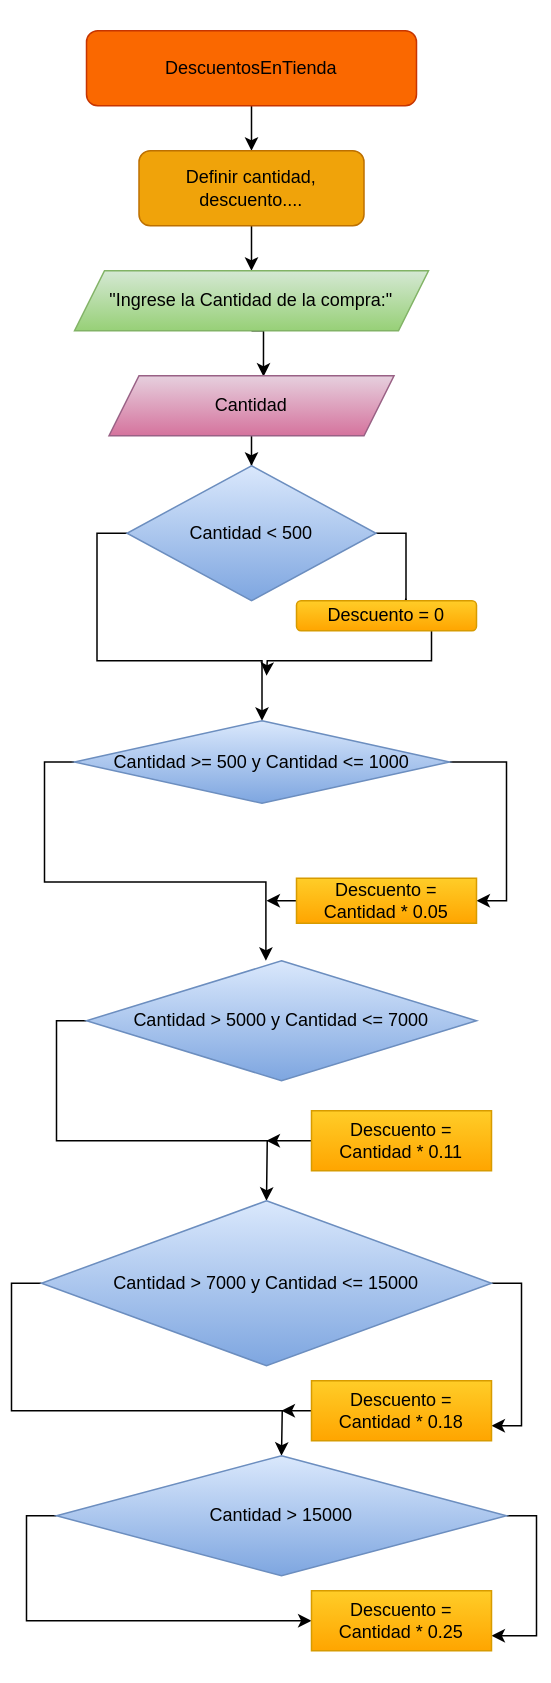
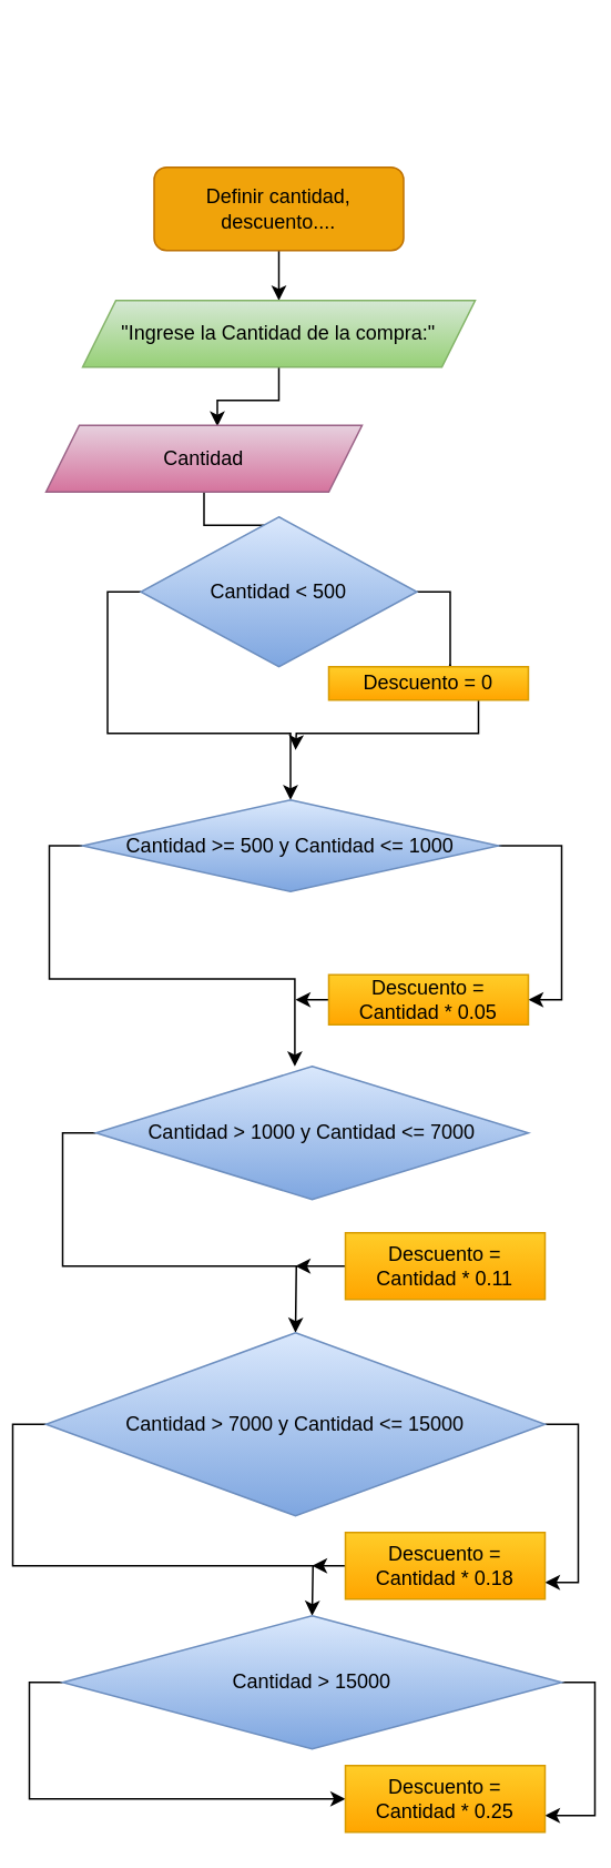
  <mxCell id="0" />
  <mxCell id="1" parent="0" />
- <mxCell id="2" style="edgeStyle=orthogonalEdgeStyle;rounded=0;orthogonalLoop=1;jettySize=auto;html=1;exitX=0.5;exitY=1;exitDx=0;exitDy=0;" edge="1" parent="1" source="3" target="5"><mxGeometry relative="1" as="geometry" /></mxCell>
- <mxCell id="3" value="&lt;font style=&quot;vertical-align: inherit;&quot;&gt;&lt;font style=&quot;vertical-align: inherit;&quot;&gt;DescuentosEnTienda&lt;/font&gt;&lt;/font&gt;" style="rounded=1;whiteSpace=wrap;html=1;fillColor=#fa6800;strokeColor=#C73500;fontColor=#000000;" vertex="1" parent="1"><mxGeometry x="50" y="20" width="220" height="50" as="geometry" /></mxCell>
  <mxCell id="4" style="edgeStyle=orthogonalEdgeStyle;rounded=0;orthogonalLoop=1;jettySize=auto;html=1;exitX=0.5;exitY=1;exitDx=0;exitDy=0;entryX=0.5;entryY=0;entryDx=0;entryDy=0;" edge="1" parent="1" source="5" target="7"><mxGeometry relative="1" as="geometry" /></mxCell>
  <mxCell id="5" value="&lt;font style=&quot;vertical-align: inherit;&quot;&gt;&lt;font style=&quot;vertical-align: inherit;&quot;&gt;Definir cantidad, descuento....&lt;/font&gt;&lt;/font&gt;" style="rounded=1;whiteSpace=wrap;html=1;fillColor=#f0a30a;fontColor=#000000;strokeColor=#BD7000;" vertex="1" parent="1"><mxGeometry x="85" y="100" width="150" height="50" as="geometry" /></mxCell>
  <mxCell id="6" style="edgeStyle=orthogonalEdgeStyle;rounded=0;orthogonalLoop=1;jettySize=auto;html=1;exitX=0.5;exitY=1;exitDx=0;exitDy=0;entryX=0.542;entryY=0.016;entryDx=0;entryDy=0;entryPerimeter=0;" edge="1" parent="1" source="7" target="9"><mxGeometry relative="1" as="geometry" /></mxCell>
  <mxCell id="7" value="&quot;Ingrese la Cantidad de la compra:&quot;" style="shape=parallelogram;perimeter=parallelogramPerimeter;whiteSpace=wrap;html=1;fixedSize=1;fillColor=#d5e8d4;gradientColor=#97d077;strokeColor=#82b366;" vertex="1" parent="1"><mxGeometry x="42" y="180" width="236" height="40" as="geometry" /></mxCell>
  <mxCell id="8" style="edgeStyle=orthogonalEdgeStyle;rounded=0;orthogonalLoop=1;jettySize=auto;html=1;exitX=0.5;exitY=1;exitDx=0;exitDy=0;" edge="1" parent="1" source="9" target="12"><mxGeometry relative="1" as="geometry" /></mxCell>
- <mxCell id="9" value="Cantidad" style="shape=parallelogram;perimeter=parallelogramPerimeter;whiteSpace=wrap;html=1;fixedSize=1;fillColor=#e6d0de;gradientColor=#d5739d;strokeColor=#996185;" vertex="1" parent="1"><mxGeometry x="65" y="250" width="190" height="40" as="geometry" /></mxCell>
+ <mxCell id="9" value="Cantidad" style="shape=parallelogram;perimeter=parallelogramPerimeter;whiteSpace=wrap;html=1;fixedSize=1;fillColor=#e6d0de;gradientColor=#d5739d;strokeColor=#996185;" vertex="1" parent="1"><mxGeometry x="20" y="255" width="190" height="40" as="geometry" /></mxCell>
  <mxCell id="10" style="edgeStyle=orthogonalEdgeStyle;rounded=0;orthogonalLoop=1;jettySize=auto;html=1;exitX=1;exitY=0.5;exitDx=0;exitDy=0;entryX=0.607;entryY=-0.1;entryDx=0;entryDy=0;entryPerimeter=0;" edge="1" parent="1" source="12" target="14"><mxGeometry relative="1" as="geometry" /></mxCell>
  <mxCell id="11" style="edgeStyle=orthogonalEdgeStyle;rounded=0;orthogonalLoop=1;jettySize=auto;html=1;exitX=0;exitY=0.5;exitDx=0;exitDy=0;" edge="1" parent="1" source="12" target="17"><mxGeometry relative="1" as="geometry" /></mxCell>
  <mxCell id="12" value="Cantidad &lt; 500" style="rhombus;whiteSpace=wrap;html=1;fillColor=#dae8fc;gradientColor=#7ea6e0;strokeColor=#6c8ebf;" vertex="1" parent="1"><mxGeometry x="77" y="310" width="166" height="90" as="geometry" /></mxCell>
  <mxCell id="13" style="edgeStyle=orthogonalEdgeStyle;rounded=0;orthogonalLoop=1;jettySize=auto;html=1;exitX=0.75;exitY=1;exitDx=0;exitDy=0;" edge="1" parent="1" source="14"><mxGeometry relative="1" as="geometry"><mxPoint x="170" y="450" as="targetPoint" /></mxGeometry></mxCell>
- <mxCell id="14" value="Descuento = 0" style="whiteSpace=wrap;html=1;fillColor=#ffcd28;gradientColor=#ffa500;strokeColor=#d79b00;rounded=1;" vertex="1" parent="1"><mxGeometry x="190" y="400" width="120" height="20" as="geometry" /></mxCell>
+ <mxCell id="14" value="Descuento = 0" style="rounded=0;whiteSpace=wrap;html=1;fillColor=#ffcd28;gradientColor=#ffa500;strokeColor=#d79b00;" vertex="1" parent="1"><mxGeometry x="190" y="400" width="120" height="20" as="geometry" /></mxCell>
  <mxCell id="15" style="edgeStyle=orthogonalEdgeStyle;rounded=0;orthogonalLoop=1;jettySize=auto;html=1;exitX=1;exitY=0.5;exitDx=0;exitDy=0;entryX=1;entryY=0.5;entryDx=0;entryDy=0;" edge="1" parent="1" source="17" target="19"><mxGeometry relative="1" as="geometry" /></mxCell>
  <mxCell id="16" style="edgeStyle=orthogonalEdgeStyle;rounded=0;orthogonalLoop=1;jettySize=auto;html=1;exitX=0;exitY=0.5;exitDx=0;exitDy=0;entryX=0.46;entryY=0;entryDx=0;entryDy=0;entryPerimeter=0;" edge="1" parent="1" source="17" target="21"><mxGeometry relative="1" as="geometry" /></mxCell>
  <mxCell id="17" value="Cantidad &gt;= 500 y Cantidad &lt;= 1000" style="rhombus;whiteSpace=wrap;html=1;fillColor=#dae8fc;gradientColor=#7ea6e0;strokeColor=#6c8ebf;" vertex="1" parent="1"><mxGeometry x="42" y="480" width="250" height="55" as="geometry" /></mxCell>
  <mxCell id="18" style="edgeStyle=orthogonalEdgeStyle;rounded=0;orthogonalLoop=1;jettySize=auto;html=1;exitX=0;exitY=0.5;exitDx=0;exitDy=0;" edge="1" parent="1" source="19"><mxGeometry relative="1" as="geometry"><mxPoint x="170" y="600" as="targetPoint" /></mxGeometry></mxCell>
  <mxCell id="19" value="Descuento = Cantidad * 0.05" style="rounded=0;whiteSpace=wrap;html=1;fillColor=#ffcd28;gradientColor=#ffa500;strokeColor=#d79b00;" vertex="1" parent="1"><mxGeometry x="190" y="585" width="120" height="30" as="geometry" /></mxCell>
  <mxCell id="20" style="edgeStyle=orthogonalEdgeStyle;rounded=0;orthogonalLoop=1;jettySize=auto;html=1;exitX=0;exitY=0.5;exitDx=0;exitDy=0;" edge="1" parent="1" source="21"><mxGeometry relative="1" as="geometry"><mxPoint x="170" y="800" as="targetPoint" /></mxGeometry></mxCell>
- <mxCell id="21" value="Cantidad &gt; 5000 y Cantidad &lt;= 7000" style="rhombus;whiteSpace=wrap;html=1;fillColor=#dae8fc;gradientColor=#7ea6e0;strokeColor=#6c8ebf;" vertex="1" parent="1"><mxGeometry x="50" y="640" width="260" height="80" as="geometry" /></mxCell>
+ <mxCell id="21" value="Cantidad &gt; 1000 y Cantidad &lt;= 7000" style="rhombus;whiteSpace=wrap;html=1;fillColor=#dae8fc;gradientColor=#7ea6e0;strokeColor=#6c8ebf;" vertex="1" parent="1"><mxGeometry x="50" y="640" width="260" height="80" as="geometry" /></mxCell>
  <mxCell id="22" style="edgeStyle=orthogonalEdgeStyle;rounded=0;orthogonalLoop=1;jettySize=auto;html=1;exitX=0;exitY=0.5;exitDx=0;exitDy=0;" edge="1" parent="1" source="23"><mxGeometry relative="1" as="geometry"><mxPoint x="170" y="760" as="targetPoint" /></mxGeometry></mxCell>
  <mxCell id="23" value="Descuento = Cantidad * 0.11" style="rounded=0;whiteSpace=wrap;html=1;fillColor=#ffcd28;gradientColor=#ffa500;strokeColor=#d79b00;" vertex="1" parent="1"><mxGeometry x="200" y="740" width="120" height="40" as="geometry" /></mxCell>
  <mxCell id="24" style="edgeStyle=orthogonalEdgeStyle;rounded=0;orthogonalLoop=1;jettySize=auto;html=1;exitX=1;exitY=0.5;exitDx=0;exitDy=0;entryX=1;entryY=0.75;entryDx=0;entryDy=0;" edge="1" parent="1" source="26" target="28"><mxGeometry relative="1" as="geometry" /></mxCell>
  <mxCell id="25" style="edgeStyle=orthogonalEdgeStyle;rounded=0;orthogonalLoop=1;jettySize=auto;html=1;exitX=0;exitY=0.5;exitDx=0;exitDy=0;" edge="1" parent="1" source="26"><mxGeometry relative="1" as="geometry"><mxPoint x="180" y="970" as="targetPoint" /></mxGeometry></mxCell>
  <mxCell id="26" value="Cantidad &gt; 7000 y Cantidad &lt;= 15000" style="rhombus;whiteSpace=wrap;html=1;fillColor=#dae8fc;gradientColor=#7ea6e0;strokeColor=#6c8ebf;" vertex="1" parent="1"><mxGeometry x="20" y="800" width="300" height="110" as="geometry" /></mxCell>
  <mxCell id="27" style="edgeStyle=orthogonalEdgeStyle;rounded=0;orthogonalLoop=1;jettySize=auto;html=1;exitX=0;exitY=0.5;exitDx=0;exitDy=0;" edge="1" parent="1" source="28"><mxGeometry relative="1" as="geometry"><mxPoint x="180" y="939.538" as="targetPoint" /></mxGeometry></mxCell>
  <mxCell id="28" value="Descuento = Cantidad * 0.18" style="rounded=0;whiteSpace=wrap;html=1;fillColor=#ffcd28;gradientColor=#ffa500;strokeColor=#d79b00;" vertex="1" parent="1"><mxGeometry x="200" y="920" width="120" height="40" as="geometry" /></mxCell>
  <mxCell id="29" style="edgeStyle=orthogonalEdgeStyle;rounded=0;orthogonalLoop=1;jettySize=auto;html=1;exitX=0;exitY=0.5;exitDx=0;exitDy=0;entryX=0;entryY=0.5;entryDx=0;entryDy=0;" edge="1" parent="1" source="31" target="32"><mxGeometry relative="1" as="geometry" /></mxCell>
  <mxCell id="30" style="edgeStyle=orthogonalEdgeStyle;rounded=0;orthogonalLoop=1;jettySize=auto;html=1;exitX=1;exitY=0.5;exitDx=0;exitDy=0;entryX=1;entryY=0.75;entryDx=0;entryDy=0;" edge="1" parent="1" source="31" target="32"><mxGeometry relative="1" as="geometry" /></mxCell>
  <mxCell id="31" value="Cantidad &gt; 15000" style="rhombus;whiteSpace=wrap;html=1;fillColor=#dae8fc;gradientColor=#7ea6e0;strokeColor=#6c8ebf;" vertex="1" parent="1"><mxGeometry x="30" y="970" width="300" height="80" as="geometry" /></mxCell>
  <mxCell id="32" value="Descuento = Cantidad * 0.25" style="rounded=0;whiteSpace=wrap;html=1;fillColor=#ffcd28;gradientColor=#ffa500;strokeColor=#d79b00;" vertex="1" parent="1"><mxGeometry x="200" y="1060" width="120" height="40" as="geometry" /></mxCell>
